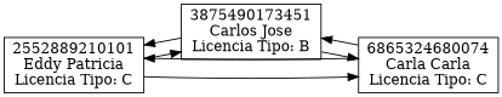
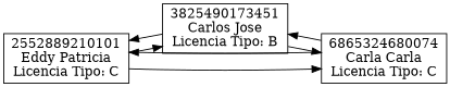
  digraph {
    rankdir=LR
    node [shape=box]
    n1 [label="2552889210101&#92;nEddy Patricia&#92;nLicencia Tipo: C"]
-   n2 [label="3875490173451&#92;nCarlos Jose&#92;nLicencia Tipo: B"]
+   n2 [label="3825490173451&#92;nCarlos Jose&#92;nLicencia Tipo: B"]
    n3 [label="6865324680074&#92;nCarla Carla&#92;nLicencia Tipo: C"]
    n1 -> n2
    n1 -> n3
    n2 -> n1
    n2 -> n3
    n3 -> n1
    n3 -> n2
  }
